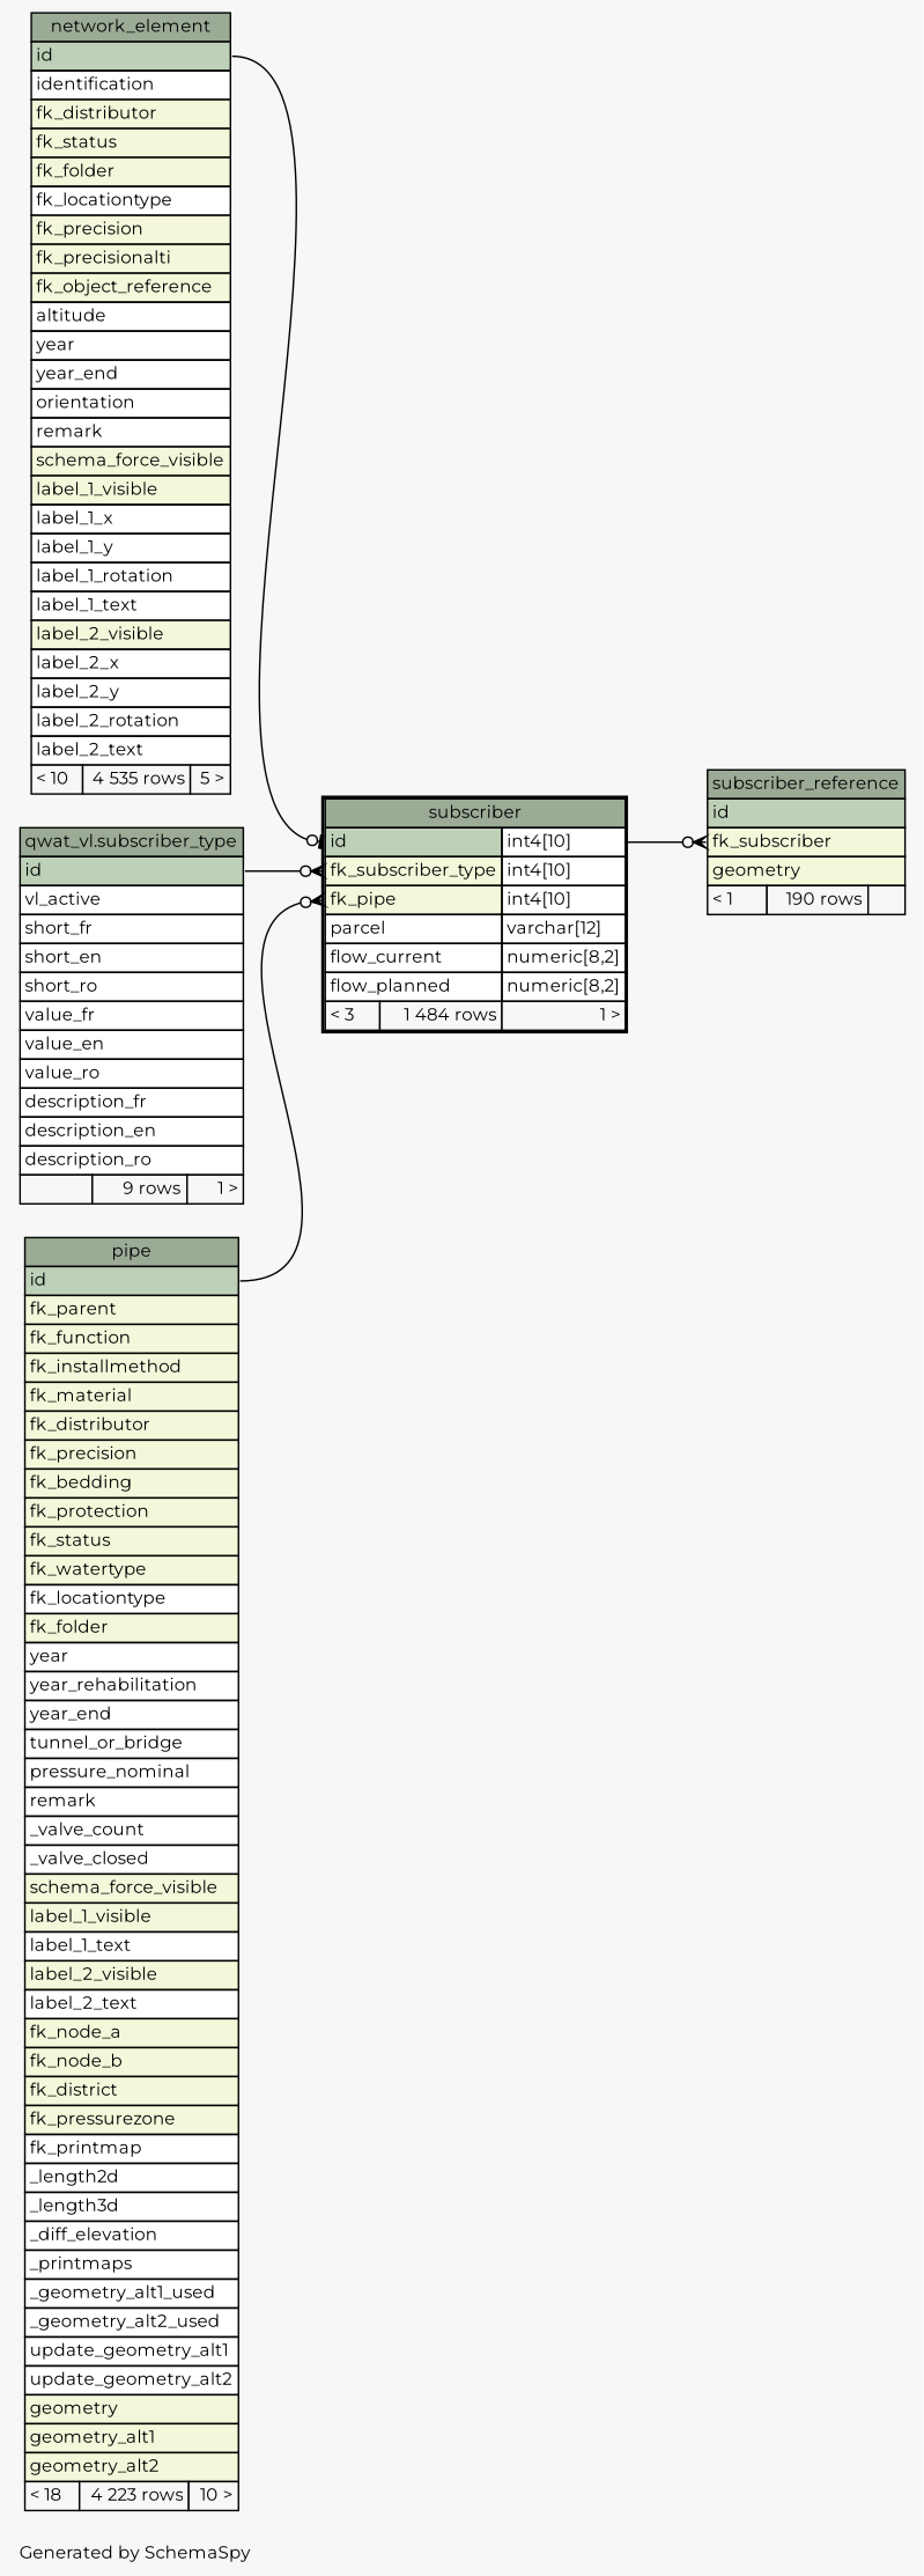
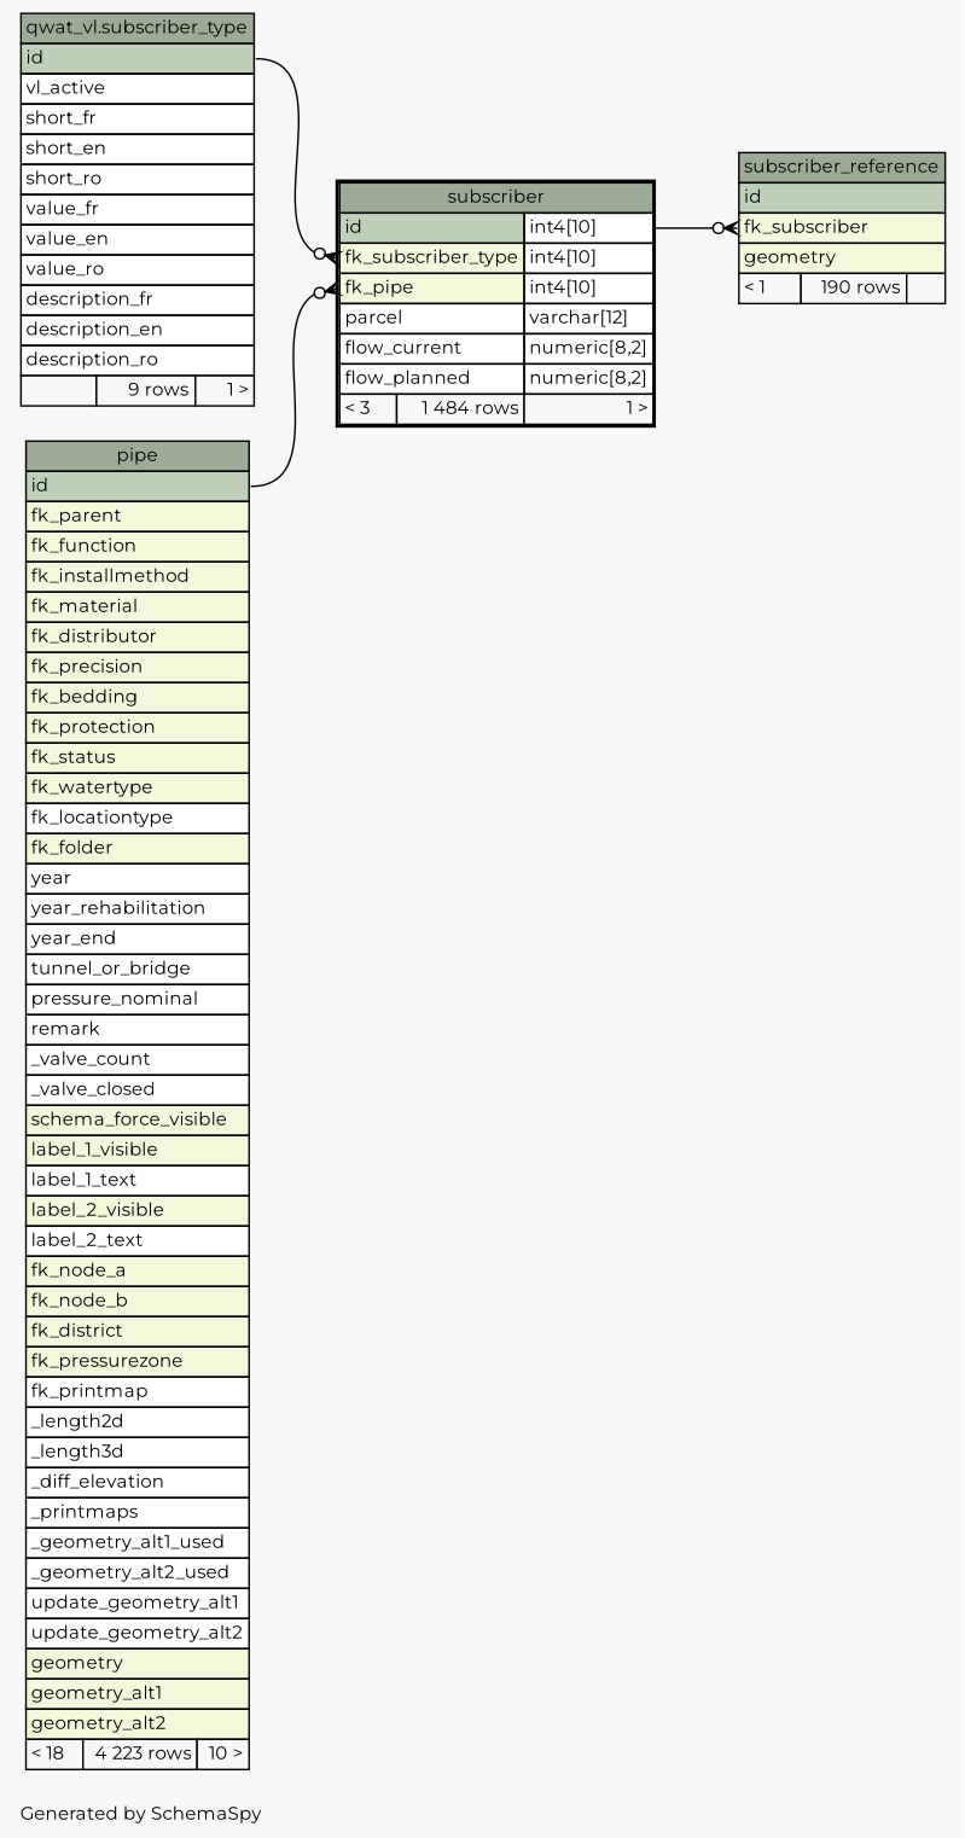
  digraph {
    bgcolor="#f7f7f7"
    fontname=Montserrat
    fontsize=11
    label="\nGenerated by SchemaSpy"
    labeljust=l
    nodesep=0.18
    rankdir=RL
    ranksep=0.46
    node [fontname=Montserrat fontsize=11 shape=plaintext]
    edge [arrowhead=none arrowsize=0.8 arrowtail=crowodot dir=back fontname=Montserrat headport="id:e"]
    n1 [label=<     <TABLE BORDER="2" CELLBORDER="1" CELLSPACING="0" BGCOLOR="#ffffff">       <TR><TD COLSPAN="3" BGCOLOR="#9bab96" ALIGN="CENTER">subscriber</TD></TR>       <TR><TD PORT="id" COLSPAN="2" BGCOLOR="#bed1b8" ALIGN="LEFT">id</TD><TD PORT="id.type" ALIGN="LEFT">int4[10]</TD></TR>       <TR><TD PORT="fk_subscriber_type" COLSPAN="2" BGCOLOR="#f4f7da" ALIGN="LEFT">fk_subscriber_type</TD><TD PORT="fk_subscriber_type.type" ALIGN="LEFT">int4[10]</TD></TR>       <TR><TD PORT="fk_pipe" COLSPAN="2" BGCOLOR="#f4f7da" ALIGN="LEFT">fk_pipe</TD><TD PORT="fk_pipe.type" ALIGN="LEFT">int4[10]</TD></TR>       <TR><TD PORT="parcel" COLSPAN="2" ALIGN="LEFT">parcel</TD><TD PORT="parcel.type" ALIGN="LEFT">varchar[12]</TD></TR>       <TR><TD PORT="flow_current" COLSPAN="2" ALIGN="LEFT">flow_current</TD><TD PORT="flow_current.type" ALIGN="LEFT">numeric[8,2]</TD></TR>       <TR><TD PORT="flow_planned" COLSPAN="2" ALIGN="LEFT">flow_planned</TD><TD PORT="flow_planned.type" ALIGN="LEFT">numeric[8,2]</TD></TR>       <TR><TD ALIGN="LEFT" BGCOLOR="#f7f7f7">&lt; 3</TD><TD ALIGN="RIGHT" BGCOLOR="#f7f7f7">1 484 rows</TD><TD ALIGN="RIGHT" BGCOLOR="#f7f7f7">1 &gt;</TD></TR>     </TABLE>>]
    n2 [label=<     <TABLE BORDER="0" CELLBORDER="1" CELLSPACING="0" BGCOLOR="#ffffff">       <TR><TD COLSPAN="3" BGCOLOR="#9bab96" ALIGN="CENTER">pipe</TD></TR>       <TR><TD PORT="id" COLSPAN="3" BGCOLOR="#bed1b8" ALIGN="LEFT">id</TD></TR>       <TR><TD PORT="fk_parent" COLSPAN="3" BGCOLOR="#f4f7da" ALIGN="LEFT">fk_parent</TD></TR>       <TR><TD PORT="fk_function" COLSPAN="3" BGCOLOR="#f4f7da" ALIGN="LEFT">fk_function</TD></TR>       <TR><TD PORT="fk_installmethod" COLSPAN="3" BGCOLOR="#f4f7da" ALIGN="LEFT">fk_installmethod</TD></TR>       <TR><TD PORT="fk_material" COLSPAN="3" BGCOLOR="#f4f7da" ALIGN="LEFT">fk_material</TD></TR>       <TR><TD PORT="fk_distributor" COLSPAN="3" BGCOLOR="#f4f7da" ALIGN="LEFT">fk_distributor</TD></TR>       <TR><TD PORT="fk_precision" COLSPAN="3" BGCOLOR="#f4f7da" ALIGN="LEFT">fk_precision</TD></TR>       <TR><TD PORT="fk_bedding" COLSPAN="3" BGCOLOR="#f4f7da" ALIGN="LEFT">fk_bedding</TD></TR>       <TR><TD PORT="fk_protection" COLSPAN="3" BGCOLOR="#f4f7da" ALIGN="LEFT">fk_protection</TD></TR>       <TR><TD PORT="fk_status" COLSPAN="3" BGCOLOR="#f4f7da" ALIGN="LEFT">fk_status</TD></TR>       <TR><TD PORT="fk_watertype" COLSPAN="3" BGCOLOR="#f4f7da" ALIGN="LEFT">fk_watertype</TD></TR>       <TR><TD PORT="fk_locationtype" COLSPAN="3" ALIGN="LEFT">fk_locationtype</TD></TR>       <TR><TD PORT="fk_folder" COLSPAN="3" BGCOLOR="#f4f7da" ALIGN="LEFT">fk_folder</TD></TR>       <TR><TD PORT="year" COLSPAN="3" ALIGN="LEFT">year</TD></TR>       <TR><TD PORT="year_rehabilitation" COLSPAN="3" ALIGN="LEFT">year_rehabilitation</TD></TR>       <TR><TD PORT="year_end" COLSPAN="3" ALIGN="LEFT">year_end</TD></TR>       <TR><TD PORT="tunnel_or_bridge" COLSPAN="3" ALIGN="LEFT">tunnel_or_bridge</TD></TR>       <TR><TD PORT="pressure_nominal" COLSPAN="3" ALIGN="LEFT">pressure_nominal</TD></TR>       <TR><TD PORT="remark" COLSPAN="3" ALIGN="LEFT">remark</TD></TR>       <TR><TD PORT="_valve_count" COLSPAN="3" ALIGN="LEFT">_valve_count</TD></TR>       <TR><TD PORT="_valve_closed" COLSPAN="3" ALIGN="LEFT">_valve_closed</TD></TR>       <TR><TD PORT="schema_force_visible" COLSPAN="3" BGCOLOR="#f4f7da" ALIGN="LEFT">schema_force_visible</TD></TR>       <TR><TD PORT="label_1_visible" COLSPAN="3" BGCOLOR="#f4f7da" ALIGN="LEFT">label_1_visible</TD></TR>       <TR><TD PORT="label_1_text" COLSPAN="3" ALIGN="LEFT">label_1_text</TD></TR>       <TR><TD PORT="label_2_visible" COLSPAN="3" BGCOLOR="#f4f7da" ALIGN="LEFT">label_2_visible</TD></TR>       <TR><TD PORT="label_2_text" COLSPAN="3" ALIGN="LEFT">label_2_text</TD></TR>       <TR><TD PORT="fk_node_a" COLSPAN="3" BGCOLOR="#f4f7da" ALIGN="LEFT">fk_node_a</TD></TR>       <TR><TD PORT="fk_node_b" COLSPAN="3" BGCOLOR="#f4f7da" ALIGN="LEFT">fk_node_b</TD></TR>       <TR><TD PORT="fk_district" COLSPAN="3" BGCOLOR="#f4f7da" ALIGN="LEFT">fk_district</TD></TR>       <TR><TD PORT="fk_pressurezone" COLSPAN="3" BGCOLOR="#f4f7da" ALIGN="LEFT">fk_pressurezone</TD></TR>       <TR><TD PORT="fk_printmap" COLSPAN="3" ALIGN="LEFT">fk_printmap</TD></TR>       <TR><TD PORT="_length2d" COLSPAN="3" ALIGN="LEFT">_length2d</TD></TR>       <TR><TD PORT="_length3d" COLSPAN="3" ALIGN="LEFT">_length3d</TD></TR>       <TR><TD PORT="_diff_elevation" COLSPAN="3" ALIGN="LEFT">_diff_elevation</TD></TR>       <TR><TD PORT="_printmaps" COLSPAN="3" ALIGN="LEFT">_printmaps</TD></TR>       <TR><TD PORT="_geometry_alt1_used" COLSPAN="3" ALIGN="LEFT">_geometry_alt1_used</TD></TR>       <TR><TD PORT="_geometry_alt2_used" COLSPAN="3" ALIGN="LEFT">_geometry_alt2_used</TD></TR>       <TR><TD PORT="update_geometry_alt1" COLSPAN="3" ALIGN="LEFT">update_geometry_alt1</TD></TR>       <TR><TD PORT="update_geometry_alt2" COLSPAN="3" ALIGN="LEFT">update_geometry_alt2</TD></TR>       <TR><TD PORT="geometry" COLSPAN="3" BGCOLOR="#f4f7da" ALIGN="LEFT">geometry</TD></TR>       <TR><TD PORT="geometry_alt1" COLSPAN="3" BGCOLOR="#f4f7da" ALIGN="LEFT">geometry_alt1</TD></TR>       <TR><TD PORT="geometry_alt2" COLSPAN="3" BGCOLOR="#f4f7da" ALIGN="LEFT">geometry_alt2</TD></TR>       <TR><TD ALIGN="LEFT" BGCOLOR="#f7f7f7">&lt; 18</TD><TD ALIGN="RIGHT" BGCOLOR="#f7f7f7">4 223 rows</TD><TD ALIGN="RIGHT" BGCOLOR="#f7f7f7">10 &gt;</TD></TR>     </TABLE>>]
    n3 [label=<     <TABLE BORDER="0" CELLBORDER="1" CELLSPACING="0" BGCOLOR="#ffffff">       <TR><TD COLSPAN="3" BGCOLOR="#9bab96" ALIGN="CENTER">qwat_vl.subscriber_type</TD></TR>       <TR><TD PORT="id" COLSPAN="3" BGCOLOR="#bed1b8" ALIGN="LEFT">id</TD></TR>       <TR><TD PORT="vl_active" COLSPAN="3" ALIGN="LEFT">vl_active</TD></TR>       <TR><TD PORT="short_fr" COLSPAN="3" ALIGN="LEFT">short_fr</TD></TR>       <TR><TD PORT="short_en" COLSPAN="3" ALIGN="LEFT">short_en</TD></TR>       <TR><TD PORT="short_ro" COLSPAN="3" ALIGN="LEFT">short_ro</TD></TR>       <TR><TD PORT="value_fr" COLSPAN="3" ALIGN="LEFT">value_fr</TD></TR>       <TR><TD PORT="value_en" COLSPAN="3" ALIGN="LEFT">value_en</TD></TR>       <TR><TD PORT="value_ro" COLSPAN="3" ALIGN="LEFT">value_ro</TD></TR>       <TR><TD PORT="description_fr" COLSPAN="3" ALIGN="LEFT">description_fr</TD></TR>       <TR><TD PORT="description_en" COLSPAN="3" ALIGN="LEFT">description_en</TD></TR>       <TR><TD PORT="description_ro" COLSPAN="3" ALIGN="LEFT">description_ro</TD></TR>       <TR><TD ALIGN="LEFT" BGCOLOR="#f7f7f7">  </TD><TD ALIGN="RIGHT" BGCOLOR="#f7f7f7">9 rows</TD><TD ALIGN="RIGHT" BGCOLOR="#f7f7f7">1 &gt;</TD></TR>     </TABLE>>]
-   n4 [label=<     <TABLE BORDER="0" CELLBORDER="1" CELLSPACING="0" BGCOLOR="#ffffff">       <TR><TD COLSPAN="3" BGCOLOR="#9bab96" ALIGN="CENTER">network_element</TD></TR>       <TR><TD PORT="id" COLSPAN="3" BGCOLOR="#bed1b8" ALIGN="LEFT">id</TD></TR>       <TR><TD PORT="identification" COLSPAN="3" ALIGN="LEFT">identification</TD></TR>       <TR><TD PORT="fk_distributor" COLSPAN="3" BGCOLOR="#f4f7da" ALIGN="LEFT">fk_distributor</TD></TR>       <TR><TD PORT="fk_status" COLSPAN="3" BGCOLOR="#f4f7da" ALIGN="LEFT">fk_status</TD></TR>       <TR><TD PORT="fk_folder" COLSPAN="3" BGCOLOR="#f4f7da" ALIGN="LEFT">fk_folder</TD></TR>       <TR><TD PORT="fk_locationtype" COLSPAN="3" ALIGN="LEFT">fk_locationtype</TD></TR>       <TR><TD PORT="fk_precision" COLSPAN="3" BGCOLOR="#f4f7da" ALIGN="LEFT">fk_precision</TD></TR>       <TR><TD PORT="fk_precisionalti" COLSPAN="3" BGCOLOR="#f4f7da" ALIGN="LEFT">fk_precisionalti</TD></TR>       <TR><TD PORT="fk_object_reference" COLSPAN="3" BGCOLOR="#f4f7da" ALIGN="LEFT">fk_object_reference</TD></TR>       <TR><TD PORT="altitude" COLSPAN="3" ALIGN="LEFT">altitude</TD></TR>       <TR><TD PORT="year" COLSPAN="3" ALIGN="LEFT">year</TD></TR>       <TR><TD PORT="year_end" COLSPAN="3" ALIGN="LEFT">year_end</TD></TR>       <TR><TD PORT="orientation" COLSPAN="3" ALIGN="LEFT">orientation</TD></TR>       <TR><TD PORT="remark" COLSPAN="3" ALIGN="LEFT">remark</TD></TR>       <TR><TD PORT="schema_force_visible" COLSPAN="3" BGCOLOR="#f4f7da" ALIGN="LEFT">schema_force_visible</TD></TR>       <TR><TD PORT="label_1_visible" COLSPAN="3" BGCOLOR="#f4f7da" ALIGN="LEFT">label_1_visible</TD></TR>       <TR><TD PORT="label_1_x" COLSPAN="3" ALIGN="LEFT">label_1_x</TD></TR>       <TR><TD PORT="label_1_y" COLSPAN="3" ALIGN="LEFT">label_1_y</TD></TR>       <TR><TD PORT="label_1_rotation" COLSPAN="3" ALIGN="LEFT">label_1_rotation</TD></TR>       <TR><TD PORT="label_1_text" COLSPAN="3" ALIGN="LEFT">label_1_text</TD></TR>       <TR><TD PORT="label_2_visible" COLSPAN="3" BGCOLOR="#f4f7da" ALIGN="LEFT">label_2_visible</TD></TR>       <TR><TD PORT="label_2_x" COLSPAN="3" ALIGN="LEFT">label_2_x</TD></TR>       <TR><TD PORT="label_2_y" COLSPAN="3" ALIGN="LEFT">label_2_y</TD></TR>       <TR><TD PORT="label_2_rotation" COLSPAN="3" ALIGN="LEFT">label_2_rotation</TD></TR>       <TR><TD PORT="label_2_text" COLSPAN="3" ALIGN="LEFT">label_2_text</TD></TR>       <TR><TD ALIGN="LEFT" BGCOLOR="#f7f7f7">&lt; 10</TD><TD ALIGN="RIGHT" BGCOLOR="#f7f7f7">4 535 rows</TD><TD ALIGN="RIGHT" BGCOLOR="#f7f7f7">5 &gt;</TD></TR>     </TABLE>>]
    n5 [label=<     <TABLE BORDER="0" CELLBORDER="1" CELLSPACING="0" BGCOLOR="#ffffff">       <TR><TD COLSPAN="3" BGCOLOR="#9bab96" ALIGN="CENTER">subscriber_reference</TD></TR>       <TR><TD PORT="id" COLSPAN="3" BGCOLOR="#bed1b8" ALIGN="LEFT">id</TD></TR>       <TR><TD PORT="fk_subscriber" COLSPAN="3" BGCOLOR="#f4f7da" ALIGN="LEFT">fk_subscriber</TD></TR>       <TR><TD PORT="geometry" COLSPAN="3" BGCOLOR="#f4f7da" ALIGN="LEFT">geometry</TD></TR>       <TR><TD ALIGN="LEFT" BGCOLOR="#f7f7f7">&lt; 1</TD><TD ALIGN="RIGHT" BGCOLOR="#f7f7f7">190 rows</TD><TD ALIGN="RIGHT" BGCOLOR="#f7f7f7">  </TD></TR>     </TABLE>>]
    n1 -> n2 [tailport="fk_pipe:w"]
    n1 -> n3 [tailport="fk_subscriber_type:w"]
-   n1 -> n4 [arrowtail=teeodot tailport="id:w"]
    n5 -> n1 [headport="id.type:e" tailport="fk_subscriber:w"]
  }
